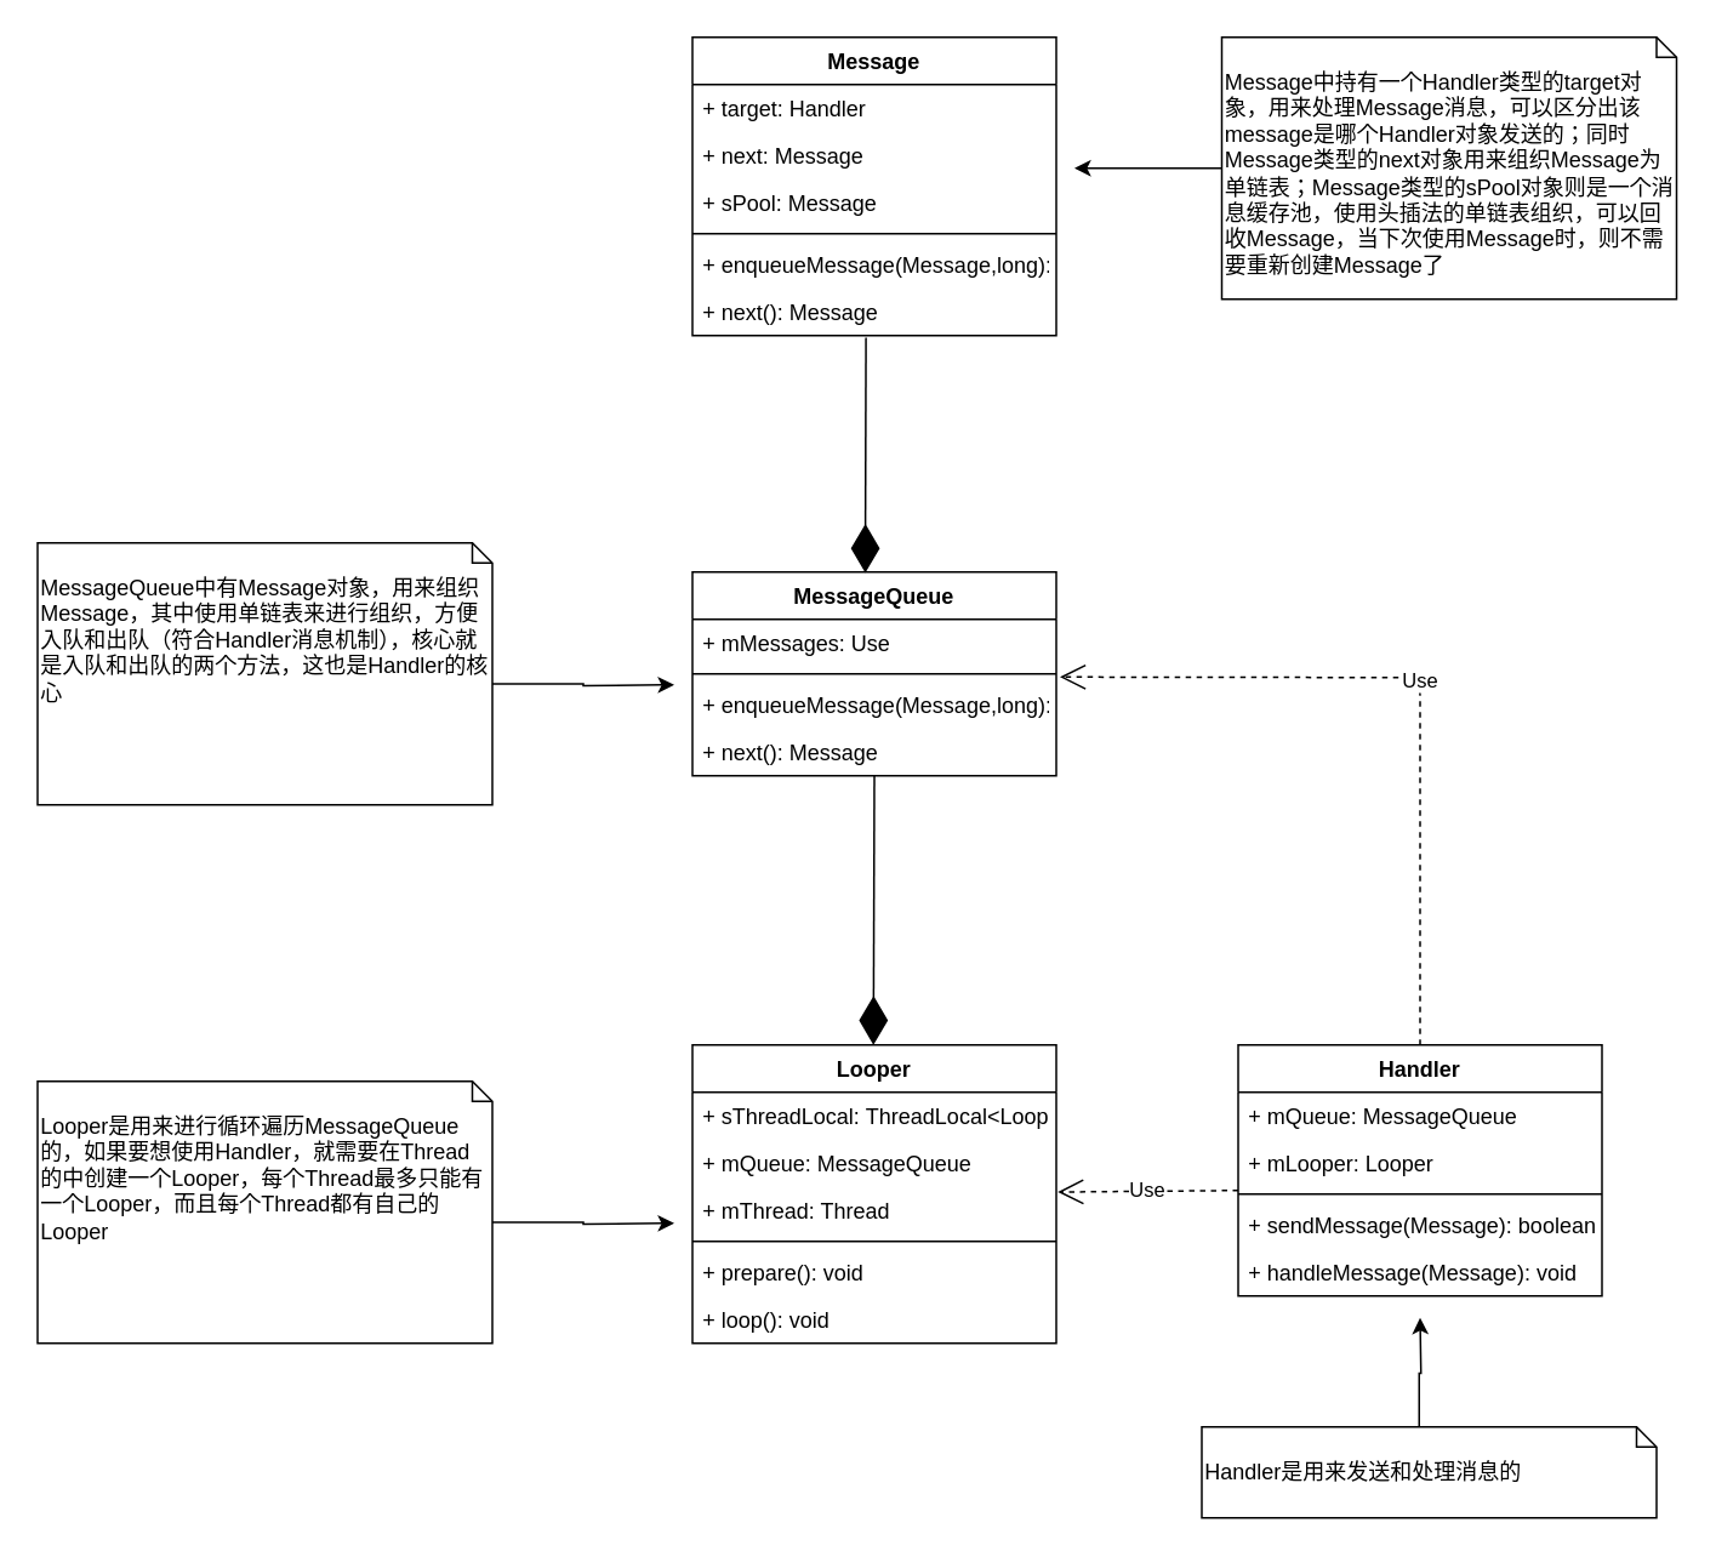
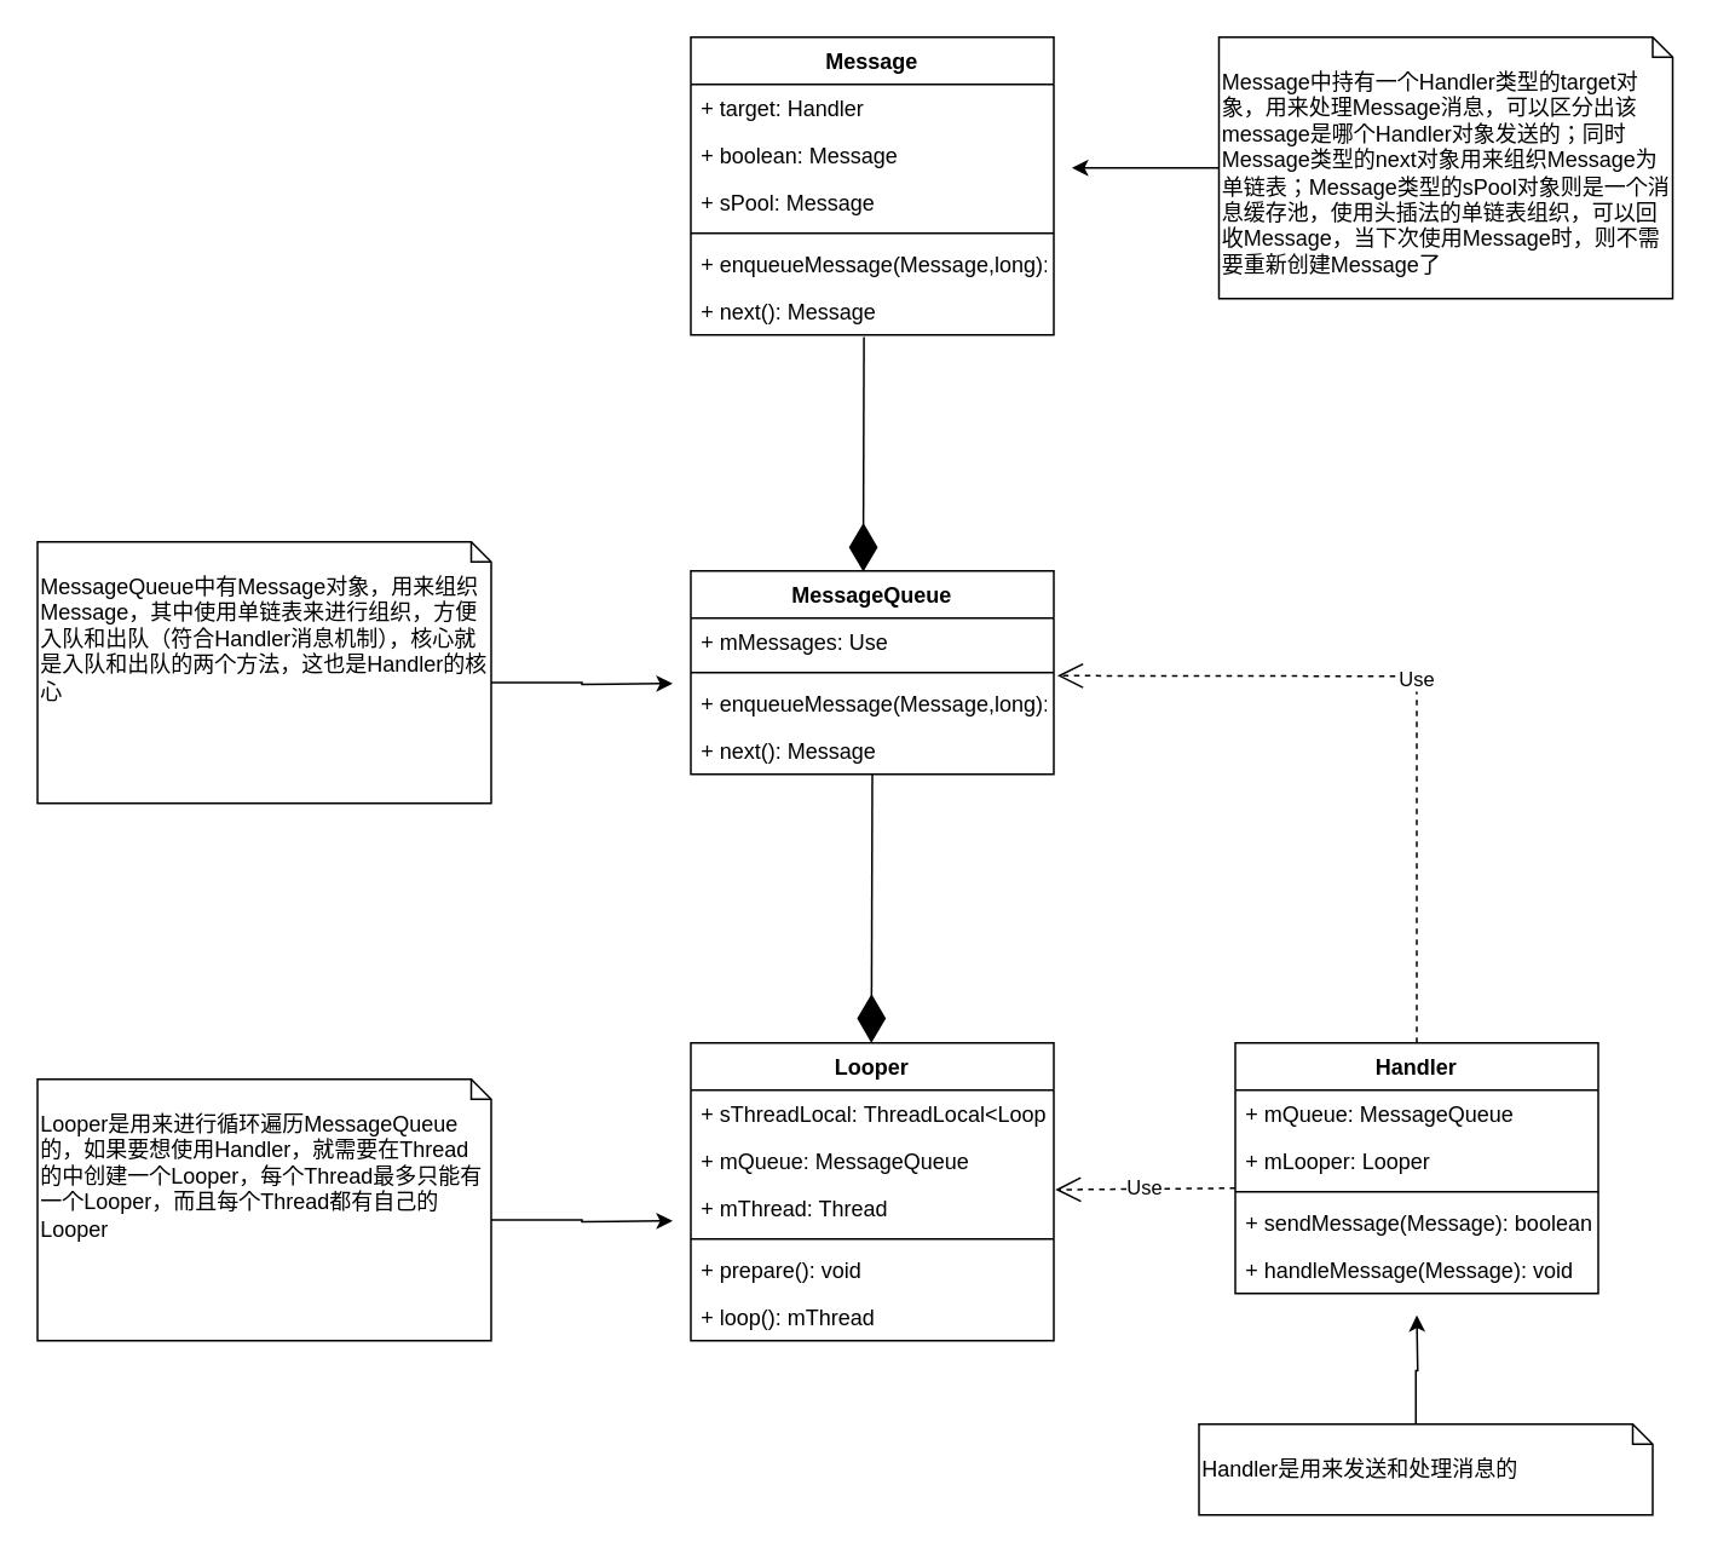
  <mxCell id="0" />
  <mxCell id="1" parent="0" />
  <mxCell id="2" value="Use" style="endArrow=open;endSize=12;dashed=1;html=1;exitX=0;exitY=0.25;exitDx=0;exitDy=0;exitPerimeter=0;entryX=1.004;entryY=0.11;entryDx=0;entryDy=0;entryPerimeter=0;" edge="1" parent="1" source="6" target="12"><mxGeometry width="160" relative="1" as="geometry"><mxPoint x="620" y="704" as="sourcePoint" /><mxPoint x="582" y="652" as="targetPoint" /></mxGeometry></mxCell>
  <mxCell id="3" value="Handler" style="swimlane;fontStyle=1;align=center;verticalAlign=top;childLayout=stackLayout;horizontal=1;startSize=26;horizontalStack=0;resizeParent=1;resizeParentMax=0;resizeLast=0;collapsible=1;marginBottom=0;" vertex="1" parent="1"><mxGeometry x="680" y="574" width="200" height="138" as="geometry" /></mxCell>
  <mxCell id="4" value="+ mQueue: MessageQueue" style="text;strokeColor=none;fillColor=none;align=left;verticalAlign=top;spacingLeft=4;spacingRight=4;overflow=hidden;rotatable=0;points=[[0,0.5],[1,0.5]];portConstraint=eastwest;" vertex="1" parent="3"><mxGeometry y="26" width="200" height="26" as="geometry" /></mxCell>
  <mxCell id="5" value="+ mLooper: Looper" style="text;strokeColor=none;fillColor=none;align=left;verticalAlign=top;spacingLeft=4;spacingRight=4;overflow=hidden;rotatable=0;points=[[0,0.5],[1,0.5]];portConstraint=eastwest;" vertex="1" parent="3"><mxGeometry y="52" width="200" height="26" as="geometry" /></mxCell>
  <mxCell id="6" value="" style="line;strokeWidth=1;fillColor=none;align=left;verticalAlign=middle;spacingTop=-1;spacingLeft=3;spacingRight=3;rotatable=0;labelPosition=right;points=[];portConstraint=eastwest;" vertex="1" parent="3"><mxGeometry y="78" width="200" height="8" as="geometry" /></mxCell>
  <mxCell id="7" value="+ sendMessage(Message): boolean" style="text;strokeColor=none;fillColor=none;align=left;verticalAlign=top;spacingLeft=4;spacingRight=4;overflow=hidden;rotatable=0;points=[[0,0.5],[1,0.5]];portConstraint=eastwest;" vertex="1" parent="3"><mxGeometry y="86" width="200" height="26" as="geometry" /></mxCell>
  <mxCell id="8" value="+ handleMessage(Message): void" style="text;strokeColor=none;fillColor=none;align=left;verticalAlign=top;spacingLeft=4;spacingRight=4;overflow=hidden;rotatable=0;points=[[0,0.5],[1,0.5]];portConstraint=eastwest;" vertex="1" parent="3"><mxGeometry y="112" width="200" height="26" as="geometry" /></mxCell>
  <mxCell id="9" value="Looper" style="swimlane;fontStyle=1;align=center;verticalAlign=top;childLayout=stackLayout;horizontal=1;startSize=26;horizontalStack=0;resizeParent=1;resizeParentMax=0;resizeLast=0;collapsible=1;marginBottom=0;" vertex="1" parent="1"><mxGeometry x="380" y="574" width="200" height="164" as="geometry" /></mxCell>
  <mxCell id="10" value="+ sThreadLocal: ThreadLocal&lt;Looper&gt;" style="text;strokeColor=none;fillColor=none;align=left;verticalAlign=top;spacingLeft=4;spacingRight=4;overflow=hidden;rotatable=0;points=[[0,0.5],[1,0.5]];portConstraint=eastwest;" vertex="1" parent="9"><mxGeometry y="26" width="200" height="26" as="geometry" /></mxCell>
  <mxCell id="11" value="+ mQueue: MessageQueue" style="text;strokeColor=none;fillColor=none;align=left;verticalAlign=top;spacingLeft=4;spacingRight=4;overflow=hidden;rotatable=0;points=[[0,0.5],[1,0.5]];portConstraint=eastwest;" vertex="1" parent="9"><mxGeometry y="52" width="200" height="26" as="geometry" /></mxCell>
  <mxCell id="12" value="+ mThread: Thread" style="text;strokeColor=none;fillColor=none;align=left;verticalAlign=top;spacingLeft=4;spacingRight=4;overflow=hidden;rotatable=0;points=[[0,0.5],[1,0.5]];portConstraint=eastwest;" vertex="1" parent="9"><mxGeometry y="78" width="200" height="26" as="geometry" /></mxCell>
  <mxCell id="13" value="" style="line;strokeWidth=1;fillColor=none;align=left;verticalAlign=middle;spacingTop=-1;spacingLeft=3;spacingRight=3;rotatable=0;labelPosition=right;points=[];portConstraint=eastwest;" vertex="1" parent="9"><mxGeometry y="104" width="200" height="8" as="geometry" /></mxCell>
  <mxCell id="14" value="+ prepare(): void" style="text;strokeColor=none;fillColor=none;align=left;verticalAlign=top;spacingLeft=4;spacingRight=4;overflow=hidden;rotatable=0;points=[[0,0.5],[1,0.5]];portConstraint=eastwest;" vertex="1" parent="9"><mxGeometry y="112" width="200" height="26" as="geometry" /></mxCell>
- <mxCell id="15" value="+ loop(): void" style="text;strokeColor=none;fillColor=none;align=left;verticalAlign=top;spacingLeft=4;spacingRight=4;overflow=hidden;rotatable=0;points=[[0,0.5],[1,0.5]];portConstraint=eastwest;" vertex="1" parent="9"><mxGeometry y="138" width="200" height="26" as="geometry" /></mxCell>
+ <mxCell id="15" value="+ loop(): mThread" style="text;strokeColor=none;fillColor=none;align=left;verticalAlign=top;spacingLeft=4;spacingRight=4;overflow=hidden;rotatable=0;points=[[0,0.5],[1,0.5]];portConstraint=eastwest;" vertex="1" parent="9"><mxGeometry y="138" width="200" height="26" as="geometry" /></mxCell>
  <mxCell id="16" value="MessageQueue" style="swimlane;fontStyle=1;align=center;verticalAlign=top;childLayout=stackLayout;horizontal=1;startSize=26;horizontalStack=0;resizeParent=1;resizeParentMax=0;resizeLast=0;collapsible=1;marginBottom=0;" vertex="1" parent="1"><mxGeometry x="380" y="314" width="200" height="112" as="geometry" /></mxCell>
  <mxCell id="17" value="+ mMessages: Use" style="text;strokeColor=none;fillColor=none;align=left;verticalAlign=top;spacingLeft=4;spacingRight=4;overflow=hidden;rotatable=0;points=[[0,0.5],[1,0.5]];portConstraint=eastwest;" vertex="1" parent="16"><mxGeometry y="26" width="200" height="26" as="geometry" /></mxCell>
  <mxCell id="18" value="" style="line;strokeWidth=1;fillColor=none;align=left;verticalAlign=middle;spacingTop=-1;spacingLeft=3;spacingRight=3;rotatable=0;labelPosition=right;points=[];portConstraint=eastwest;" vertex="1" parent="16"><mxGeometry y="52" width="200" height="8" as="geometry" /></mxCell>
  <mxCell id="19" value="+ enqueueMessage(Message,long): boolean" style="text;strokeColor=none;fillColor=none;align=left;verticalAlign=top;spacingLeft=4;spacingRight=4;overflow=hidden;rotatable=0;points=[[0,0.5],[1,0.5]];portConstraint=eastwest;" vertex="1" parent="16"><mxGeometry y="60" width="200" height="26" as="geometry" /></mxCell>
  <mxCell id="20" value="+ next(): Message" style="text;strokeColor=none;fillColor=none;align=left;verticalAlign=top;spacingLeft=4;spacingRight=4;overflow=hidden;rotatable=0;points=[[0,0.5],[1,0.5]];portConstraint=eastwest;" vertex="1" parent="16"><mxGeometry y="86" width="200" height="26" as="geometry" /></mxCell>
  <mxCell id="21" value="Message" style="swimlane;fontStyle=1;align=center;verticalAlign=top;childLayout=stackLayout;horizontal=1;startSize=26;horizontalStack=0;resizeParent=1;resizeParentMax=0;resizeLast=0;collapsible=1;marginBottom=0;" vertex="1" parent="1"><mxGeometry x="380" y="20" width="200" height="164" as="geometry" /></mxCell>
  <mxCell id="22" value="+ target: Handler" style="text;strokeColor=none;fillColor=none;align=left;verticalAlign=top;spacingLeft=4;spacingRight=4;overflow=hidden;rotatable=0;points=[[0,0.5],[1,0.5]];portConstraint=eastwest;" vertex="1" parent="21"><mxGeometry y="26" width="200" height="26" as="geometry" /></mxCell>
- <mxCell id="23" value="+ next: Message" style="text;strokeColor=none;fillColor=none;align=left;verticalAlign=top;spacingLeft=4;spacingRight=4;overflow=hidden;rotatable=0;points=[[0,0.5],[1,0.5]];portConstraint=eastwest;" vertex="1" parent="21"><mxGeometry y="52" width="200" height="26" as="geometry" /></mxCell>
+ <mxCell id="23" value="+ boolean: Message" style="text;strokeColor=none;fillColor=none;align=left;verticalAlign=top;spacingLeft=4;spacingRight=4;overflow=hidden;rotatable=0;points=[[0,0.5],[1,0.5]];portConstraint=eastwest;" vertex="1" parent="21"><mxGeometry y="52" width="200" height="26" as="geometry" /></mxCell>
  <mxCell id="24" value="+ sPool: Message" style="text;strokeColor=none;fillColor=none;align=left;verticalAlign=top;spacingLeft=4;spacingRight=4;overflow=hidden;rotatable=0;points=[[0,0.5],[1,0.5]];portConstraint=eastwest;" vertex="1" parent="21"><mxGeometry y="78" width="200" height="26" as="geometry" /></mxCell>
  <mxCell id="25" value="" style="line;strokeWidth=1;fillColor=none;align=left;verticalAlign=middle;spacingTop=-1;spacingLeft=3;spacingRight=3;rotatable=0;labelPosition=right;points=[];portConstraint=eastwest;" vertex="1" parent="21"><mxGeometry y="104" width="200" height="8" as="geometry" /></mxCell>
  <mxCell id="26" value="+ enqueueMessage(Message,long): boolean" style="text;strokeColor=none;fillColor=none;align=left;verticalAlign=top;spacingLeft=4;spacingRight=4;overflow=hidden;rotatable=0;points=[[0,0.5],[1,0.5]];portConstraint=eastwest;" vertex="1" parent="21"><mxGeometry y="112" width="200" height="26" as="geometry" /></mxCell>
  <mxCell id="27" value="+ next(): Message" style="text;strokeColor=none;fillColor=none;align=left;verticalAlign=top;spacingLeft=4;spacingRight=4;overflow=hidden;rotatable=0;points=[[0,0.5],[1,0.5]];portConstraint=eastwest;" vertex="1" parent="21"><mxGeometry y="138" width="200" height="26" as="geometry" /></mxCell>
  <mxCell id="28" value="Use" style="endArrow=open;endSize=12;dashed=1;html=1;exitX=0.5;exitY=0;exitDx=0;exitDy=0;entryX=1.01;entryY=0.22;entryDx=0;entryDy=0;entryPerimeter=0;" edge="1" parent="1" source="3"><mxGeometry width="160" relative="1" as="geometry"><mxPoint x="759.2" y="534" as="sourcePoint" /><mxPoint x="582" y="371.72" as="targetPoint" /><Array as="points"><mxPoint x="780" y="372" /></Array></mxGeometry></mxCell>
  <mxCell id="29" value="" style="endArrow=diamondThin;endFill=1;endSize=24;html=1;exitX=0.477;exitY=1.046;exitDx=0;exitDy=0;exitPerimeter=0;entryX=0.475;entryY=0.004;entryDx=0;entryDy=0;entryPerimeter=0;" edge="1" parent="1" source="27" target="16"><mxGeometry width="160" relative="1" as="geometry"><mxPoint x="410" y="264" as="sourcePoint" /><mxPoint x="570" y="264" as="targetPoint" /></mxGeometry></mxCell>
  <mxCell id="30" value="" style="endArrow=diamondThin;endFill=1;endSize=24;html=1;exitX=0.5;exitY=1;exitDx=0;exitDy=0;" edge="1" parent="1" source="16"><mxGeometry width="160" relative="1" as="geometry"><mxPoint x="479.9" y="477.996" as="sourcePoint" /><mxPoint x="479.5" y="574" as="targetPoint" /></mxGeometry></mxCell>
  <mxCell id="31" style="edgeStyle=orthogonalEdgeStyle;rounded=0;orthogonalLoop=1;jettySize=auto;html=1;exitX=0;exitY=0.5;exitDx=0;exitDy=0;exitPerimeter=0;entryX=0.995;entryY=0.769;entryDx=0;entryDy=0;entryPerimeter=0;" edge="1" parent="1" source="32"><mxGeometry relative="1" as="geometry"><mxPoint x="590" y="91.994" as="targetPoint" /></mxGeometry></mxCell>
  <mxCell id="32" value="Message中持有一个Handler类型的target对象，用来处理Message消息，可以区分出该message是哪个Handler对象发送的；同时Message类型的next对象用来组织Message为单链表；Message类型的sPool对象则是一个消息缓存池，使用头插法的单链表组织，可以回收Message，当下次使用Message时，则不需要重新创建Message了" style="shape=note2;boundedLbl=1;whiteSpace=wrap;html=1;size=11;verticalAlign=top;align=left;" vertex="1" parent="1"><mxGeometry x="671" y="20" width="250" height="144" as="geometry" /></mxCell>
  <mxCell id="33" value="MessageQueue中有Message对象，用来组织Message，其中使用单链表来进行组织，方便入队和出队（符合Handler消息机制），核心就是入队和出队的两个方法，这也是Handler的核心" style="shape=note2;boundedLbl=1;whiteSpace=wrap;html=1;size=11;verticalAlign=top;align=left;" vertex="1" parent="1"><mxGeometry x="20" y="298" width="250" height="144" as="geometry" /></mxCell>
  <mxCell id="34" style="edgeStyle=orthogonalEdgeStyle;rounded=0;orthogonalLoop=1;jettySize=auto;html=1;exitX=0;exitY=0;exitDx=250;exitDy=77.5;exitPerimeter=0;" edge="1" parent="1" source="33"><mxGeometry relative="1" as="geometry"><mxPoint x="681" y="102" as="sourcePoint" /><mxPoint x="370" y="376" as="targetPoint" /></mxGeometry></mxCell>
  <mxCell id="35" value="Looper是用来进行循环遍历MessageQueue的，如果要想使用Handler，就需要在Thread的中创建一个Looper，每个Thread最多只能有一个Looper，而且每个Thread都有自己的Looper" style="shape=note2;boundedLbl=1;whiteSpace=wrap;html=1;size=11;verticalAlign=top;align=left;" vertex="1" parent="1"><mxGeometry x="20" y="594" width="250" height="144" as="geometry" /></mxCell>
  <mxCell id="36" style="edgeStyle=orthogonalEdgeStyle;rounded=0;orthogonalLoop=1;jettySize=auto;html=1;exitX=0;exitY=0;exitDx=250;exitDy=77.5;exitPerimeter=0;" edge="1" parent="1" source="35"><mxGeometry relative="1" as="geometry"><mxPoint x="681" y="398" as="sourcePoint" /><mxPoint x="370" y="672" as="targetPoint" /></mxGeometry></mxCell>
  <mxCell id="37" value="Handler是用来发送和处理消息的" style="shape=note2;boundedLbl=1;whiteSpace=wrap;html=1;size=11;verticalAlign=top;align=left;" vertex="1" parent="1"><mxGeometry x="660" y="784" width="250" height="50" as="geometry" /></mxCell>
  <mxCell id="38" style="edgeStyle=orthogonalEdgeStyle;rounded=0;orthogonalLoop=1;jettySize=auto;html=1;exitX=0;exitY=0;exitDx=119.5;exitDy=0;exitPerimeter=0;entryX=0.5;entryY=1.077;entryDx=0;entryDy=0;entryPerimeter=0;" edge="1" parent="1" source="37"><mxGeometry relative="1" as="geometry"><mxPoint x="1321" y="588" as="sourcePoint" /><mxPoint x="780" y="724.002" as="targetPoint" /></mxGeometry></mxCell>
